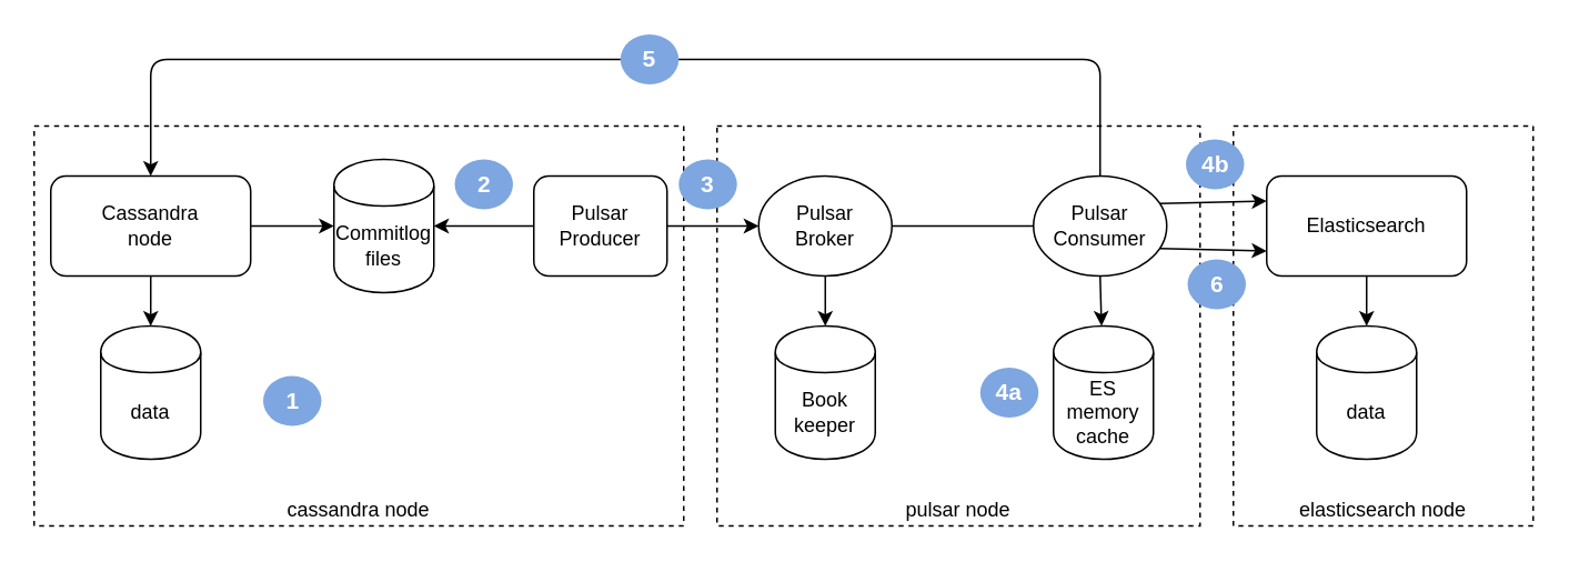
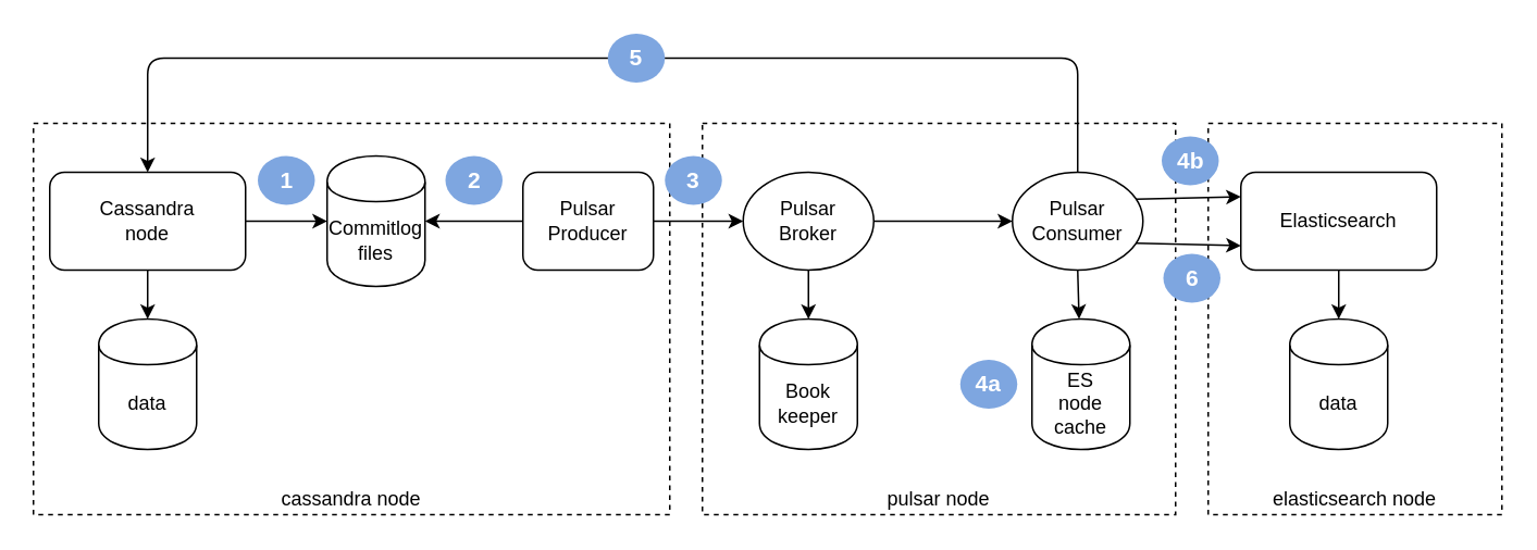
  <mxCell id="0" />
  <mxCell id="1" parent="0" />
  <mxCell id="2" value="elasticsearch node" style="rounded=0;whiteSpace=wrap;html=1;fillColor=none;dashed=1;verticalAlign=bottom;" vertex="1" parent="1"><mxGeometry x="740" y="75" width="180" height="240" as="geometry" /></mxCell>
  <mxCell id="3" value="pulsar node" style="rounded=0;whiteSpace=wrap;html=1;fillColor=none;dashed=1;verticalAlign=bottom;" vertex="1" parent="1"><mxGeometry x="430" y="75" width="290" height="240" as="geometry" /></mxCell>
  <mxCell id="4" value="cassandra node" style="rounded=0;whiteSpace=wrap;html=1;fillColor=none;dashed=1;verticalAlign=bottom;" vertex="1" parent="1"><mxGeometry x="20" y="75" width="390" height="240" as="geometry" /></mxCell>
  <mxCell id="5" value="Cassandra&lt;br&gt;node" style="rounded=1;whiteSpace=wrap;html=1;" vertex="1" parent="1"><mxGeometry x="30" y="105" width="120" height="60" as="geometry" /></mxCell>
  <mxCell id="6" value="Commitlog&lt;br&gt;files" style="shape=cylinder;whiteSpace=wrap;html=1;boundedLbl=1;backgroundOutline=1;" vertex="1" parent="1"><mxGeometry x="200" y="95" width="60" height="80" as="geometry" /></mxCell>
  <mxCell id="7" value="Pulsar Producer" style="rounded=1;whiteSpace=wrap;html=1;" vertex="1" parent="1"><mxGeometry x="320" y="105" width="80" height="60" as="geometry" /></mxCell>
  <mxCell id="8" value="Pulsar &lt;br&gt;Broker" style="ellipse;whiteSpace=wrap;html=1;" vertex="1" parent="1"><mxGeometry x="455" y="105" width="80" height="60" as="geometry" /></mxCell>
  <mxCell id="9" value="Pulsar&lt;br&gt;Consumer" style="ellipse;whiteSpace=wrap;html=1;" vertex="1" parent="1"><mxGeometry x="620" y="105" width="80" height="60" as="geometry" /></mxCell>
  <mxCell id="10" value="Elasticsearch" style="rounded=1;whiteSpace=wrap;html=1;" vertex="1" parent="1"><mxGeometry x="760" y="105" width="120" height="60" as="geometry" /></mxCell>
  <mxCell id="11" value="Book&lt;br&gt;keeper" style="shape=cylinder;whiteSpace=wrap;html=1;boundedLbl=1;backgroundOutline=1;" vertex="1" parent="1"><mxGeometry x="465" y="195" width="60" height="80" as="geometry" /></mxCell>
  <mxCell id="12" value="data" style="shape=cylinder;whiteSpace=wrap;html=1;boundedLbl=1;backgroundOutline=1;" vertex="1" parent="1"><mxGeometry x="790" y="195" width="60" height="80" as="geometry" /></mxCell>
  <mxCell id="13" value="data" style="shape=cylinder;whiteSpace=wrap;html=1;boundedLbl=1;backgroundOutline=1;" vertex="1" parent="1"><mxGeometry x="60" y="195" width="60" height="80" as="geometry" /></mxCell>
  <mxCell id="14" value="" style="endArrow=classic;html=1;exitX=0.5;exitY=1;exitDx=0;exitDy=0;entryX=0.5;entryY=0;entryDx=0;entryDy=0;" edge="1" parent="1" source="5" target="13"><mxGeometry width="50" height="50" relative="1" as="geometry"><mxPoint x="130" y="225" as="sourcePoint" /><mxPoint x="180" y="175" as="targetPoint" /></mxGeometry></mxCell>
  <mxCell id="15" value="" style="endArrow=classic;html=1;exitX=1;exitY=0.5;exitDx=0;exitDy=0;entryX=0;entryY=0.5;entryDx=0;entryDy=0;" edge="1" parent="1" source="5" target="6"><mxGeometry width="50" height="50" relative="1" as="geometry"><mxPoint x="100" y="175" as="sourcePoint" /><mxPoint x="100" y="205" as="targetPoint" /></mxGeometry></mxCell>
  <mxCell id="16" value="" style="endArrow=classic;html=1;exitX=0;exitY=0.5;exitDx=0;exitDy=0;" edge="1" parent="1" source="7" target="6"><mxGeometry width="50" height="50" relative="1" as="geometry"><mxPoint x="310" y="265" as="sourcePoint" /><mxPoint x="360" y="215" as="targetPoint" /></mxGeometry></mxCell>
  <mxCell id="17" value="" style="endArrow=classic;html=1;exitX=1;exitY=0.5;exitDx=0;exitDy=0;entryX=0;entryY=0.5;entryDx=0;entryDy=0;" edge="1" parent="1" source="7" target="8"><mxGeometry width="50" height="50" relative="1" as="geometry"><mxPoint x="350" y="245" as="sourcePoint" /><mxPoint x="400" y="195" as="targetPoint" /></mxGeometry></mxCell>
  <mxCell id="18" value="" style="endArrow=classic;html=1;exitX=0.5;exitY=1;exitDx=0;exitDy=0;" edge="1" parent="1" source="8" target="11"><mxGeometry width="50" height="50" relative="1" as="geometry"><mxPoint x="370" y="255" as="sourcePoint" /><mxPoint x="420" y="205" as="targetPoint" /></mxGeometry></mxCell>
- <mxCell id="19" value="" style="endArrow=none;html=1;exitX=1;exitY=0.5;exitDx=0;exitDy=0;entryX=0;entryY=0.5;entryDx=0;entryDy=0;" edge="1" parent="1" source="8" target="9"><mxGeometry width="50" height="50" relative="1" as="geometry"><mxPoint x="380" y="145" as="sourcePoint" /><mxPoint x="600" y="205" as="targetPoint" /></mxGeometry></mxCell>
+ <mxCell id="19" value="" style="endArrow=classic;html=1;exitX=1;exitY=0.5;exitDx=0;exitDy=0;entryX=0;entryY=0.5;entryDx=0;entryDy=0;" edge="1" parent="1" source="8" target="9"><mxGeometry width="50" height="50" relative="1" as="geometry"><mxPoint x="380" y="145" as="sourcePoint" /><mxPoint x="600" y="205" as="targetPoint" /></mxGeometry></mxCell>
  <mxCell id="20" value="" style="endArrow=classic;html=1;exitX=1;exitY=0.25;exitDx=0;exitDy=0;entryX=0;entryY=0.25;entryDx=0;entryDy=0;" edge="1" parent="1" source="9" target="10"><mxGeometry width="50" height="50" relative="1" as="geometry"><mxPoint x="660" y="285" as="sourcePoint" /><mxPoint x="710" y="235" as="targetPoint" /></mxGeometry></mxCell>
  <mxCell id="21" value="" style="endArrow=classic;html=1;exitX=0.5;exitY=0;exitDx=0;exitDy=0;entryX=0.5;entryY=0;entryDx=0;entryDy=0;" edge="1" parent="1" source="9" target="5"><mxGeometry width="50" height="50" relative="1" as="geometry"><mxPoint x="0" y="345" as="sourcePoint" /><mxPoint x="50" y="295" as="targetPoint" /><Array as="points"><mxPoint x="660" y="35" /><mxPoint x="90" y="35" /></Array></mxGeometry></mxCell>
  <mxCell id="22" value="" style="endArrow=classic;html=1;exitX=1;exitY=0.75;exitDx=0;exitDy=0;entryX=0;entryY=0.75;entryDx=0;entryDy=0;" edge="1" parent="1" source="9" target="10"><mxGeometry width="50" height="50" relative="1" as="geometry"><mxPoint x="700" y="275" as="sourcePoint" /><mxPoint x="750" y="225" as="targetPoint" /></mxGeometry></mxCell>
- <mxCell id="23" value="ES&lt;br&gt;memory&lt;br&gt;cache" style="shape=cylinder;whiteSpace=wrap;html=1;boundedLbl=1;backgroundOutline=1;" vertex="1" parent="1"><mxGeometry x="632" y="195" width="60" height="80" as="geometry" /></mxCell>
+ <mxCell id="23" value="ES&lt;br&gt;node&lt;br&gt;cache" style="shape=cylinder;whiteSpace=wrap;html=1;boundedLbl=1;backgroundOutline=1;" vertex="1" parent="1"><mxGeometry x="632" y="195" width="60" height="80" as="geometry" /></mxCell>
  <mxCell id="24" value="" style="endArrow=classic;html=1;exitX=0.5;exitY=1;exitDx=0;exitDy=0;" edge="1" parent="1" source="9" target="23"><mxGeometry width="50" height="50" relative="1" as="geometry"><mxPoint x="700" y="335" as="sourcePoint" /><mxPoint x="750" y="285" as="targetPoint" /></mxGeometry></mxCell>
  <mxCell id="25" value="" style="endArrow=classic;html=1;exitX=0.5;exitY=1;exitDx=0;exitDy=0;entryX=0.5;entryY=0;entryDx=0;entryDy=0;" edge="1" parent="1" source="10" target="12"><mxGeometry width="50" height="50" relative="1" as="geometry"><mxPoint x="750" y="335" as="sourcePoint" /><mxPoint x="800" y="285" as="targetPoint" /></mxGeometry></mxCell>
- <mxCell id="26" value="1" style="ellipse;whiteSpace=wrap;html=1;dashed=1;fillColor=#7EA6E0;strokeColor=none;fontColor=#FFFFFF;fontStyle=1;fontSize=14;verticalAlign=middle;align=center;" vertex="1" parent="1"><mxGeometry x="157.5" y="225" width="35" height="30" as="geometry" /></mxCell>
+ <mxCell id="26" value="1" style="ellipse;whiteSpace=wrap;html=1;dashed=1;fillColor=#7EA6E0;strokeColor=none;fontColor=#FFFFFF;fontStyle=1;fontSize=14;verticalAlign=middle;align=center;" vertex="1" parent="1"><mxGeometry x="157.5" y="95" width="35" height="30" as="geometry" /></mxCell>
  <mxCell id="27" value="2" style="ellipse;whiteSpace=wrap;html=1;dashed=1;fillColor=#7EA6E0;strokeColor=none;fontColor=#FFFFFF;fontStyle=1;fontSize=14;verticalAlign=middle;align=center;" vertex="1" parent="1"><mxGeometry x="272.5" y="95" width="35" height="30" as="geometry" /></mxCell>
  <mxCell id="28" value="3" style="ellipse;whiteSpace=wrap;html=1;dashed=1;fillColor=#7EA6E0;strokeColor=none;fontColor=#FFFFFF;fontStyle=1;fontSize=14;verticalAlign=middle;align=center;" vertex="1" parent="1"><mxGeometry x="407" y="95" width="35" height="30" as="geometry" /></mxCell>
  <mxCell id="29" value="4a" style="ellipse;whiteSpace=wrap;html=1;dashed=1;fillColor=#7EA6E0;strokeColor=none;fontColor=#FFFFFF;fontStyle=1;fontSize=14;verticalAlign=middle;align=center;" vertex="1" parent="1"><mxGeometry x="588" y="220" width="35" height="30" as="geometry" /></mxCell>
  <mxCell id="30" value="4b" style="ellipse;whiteSpace=wrap;html=1;dashed=1;fillColor=#7EA6E0;strokeColor=none;fontColor=#FFFFFF;fontStyle=1;fontSize=14;verticalAlign=middle;align=center;" vertex="1" parent="1"><mxGeometry x="711.5" y="83" width="35" height="30" as="geometry" /></mxCell>
  <mxCell id="31" value="5" style="ellipse;whiteSpace=wrap;html=1;dashed=1;fillColor=#7EA6E0;strokeColor=none;fontColor=#FFFFFF;fontStyle=1;fontSize=14;verticalAlign=middle;align=center;" vertex="1" parent="1"><mxGeometry x="372" y="20" width="35" height="30" as="geometry" /></mxCell>
  <mxCell id="32" value="6" style="ellipse;whiteSpace=wrap;html=1;dashed=1;fillColor=#7EA6E0;strokeColor=none;fontColor=#FFFFFF;fontStyle=1;fontSize=14;verticalAlign=middle;align=center;" vertex="1" parent="1"><mxGeometry x="712.5" y="155" width="35" height="30" as="geometry" /></mxCell>
